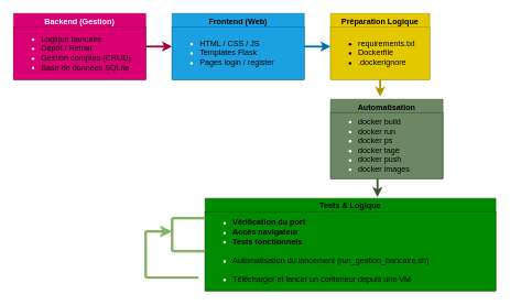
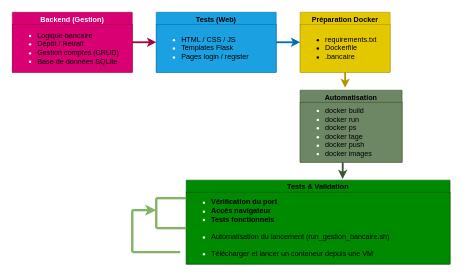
  <mxCell id="0" />
  <mxCell id="1" parent="0" />
  <mxCell id="2" value="" style="edgeStyle=orthogonalEdgeStyle;rounded=0;orthogonalLoop=1;jettySize=auto;html=1;strokeWidth=3;fillColor=#d80073;strokeColor=#A50040;" edge="1" parent="1" source="3"><mxGeometry relative="1" as="geometry"><mxPoint x="260" y="70" as="targetPoint" /></mxGeometry></mxCell>
  <mxCell id="3" value="Backend (Gestion)" style="swimlane;whiteSpace=wrap;html=1;fillColor=#d80073;fontColor=#ffffff;strokeColor=#A50040;" vertex="1" parent="1"><mxGeometry x="20" y="20" width="200" height="100" as="geometry"><mxRectangle x="40" y="50" width="130" height="30" as="alternateBounds" /></mxGeometry></mxCell>
  <mxCell id="4" value="&lt;ul&gt;&lt;li&gt;&lt;font style=&quot;color: light-dark(rgb(0, 0, 0), rgb(0, 0, 0));&quot;&gt;Logique bancaire&amp;nbsp; &amp;nbsp; &amp;nbsp; &amp;nbsp; &amp;nbsp; &amp;nbsp;&amp;nbsp;&lt;/font&gt;&lt;/li&gt;&lt;li&gt;&lt;font style=&quot;color: light-dark(rgb(0, 0, 0), rgb(0, 0, 0));&quot;&gt;Dépôt / Retrait&amp;nbsp; &amp;nbsp; &amp;nbsp; &amp;nbsp; &amp;nbsp; &amp;nbsp; &amp;nbsp; &amp;nbsp; &amp;nbsp;&lt;/font&gt;&lt;/li&gt;&lt;li&gt;&lt;font style=&quot;color: light-dark(rgb(0, 0, 0), rgb(0, 0, 0));&quot;&gt;Gestion comptes (CRUD)&lt;/font&gt;&lt;/li&gt;&lt;li&gt;&lt;font style=&quot;color: light-dark(rgb(0, 0, 0), rgb(0, 0, 0));&quot;&gt;Base de données SQLite&lt;/font&gt;&lt;/li&gt;&lt;/ul&gt;" style="text;html=1;whiteSpace=wrap;strokeColor=#A50040;fillColor=#d80073;align=left;verticalAlign=middle;rounded=0;fontColor=#ffffff;" vertex="1" parent="1"><mxGeometry x="20" y="40" width="200" height="80" as="geometry" /></mxCell>
- <mxCell id="5" value="&lt;font style=&quot;color: light-dark(rgb(0, 0, 0), rgb(0, 0, 0));&quot;&gt;Frontend (Web)&lt;/font&gt;" style="swimlane;whiteSpace=wrap;html=1;fillColor=#1ba1e2;fontColor=#ffffff;strokeColor=#006EAF;" vertex="1" parent="1"><mxGeometry x="260" y="20" width="200" height="100" as="geometry"><mxRectangle x="40" y="50" width="130" height="30" as="alternateBounds" /></mxGeometry></mxCell>
+ <mxCell id="5" value="&lt;font style=&quot;color: light-dark(rgb(0, 0, 0), rgb(0, 0, 0));&quot;&gt;Tests (Web)&lt;/font&gt;" style="swimlane;whiteSpace=wrap;html=1;fillColor=#1ba1e2;fontColor=#ffffff;strokeColor=#006EAF;" vertex="1" parent="1"><mxGeometry x="260" y="20" width="200" height="100" as="geometry"><mxRectangle x="40" y="50" width="130" height="30" as="alternateBounds" /></mxGeometry></mxCell>
  <mxCell id="6" value="&lt;ul&gt;&lt;li&gt;&lt;font style=&quot;color: light-dark(rgb(0, 0, 0), rgb(0, 0, 0));&quot;&gt;HTML / CSS / JS&lt;/font&gt;&lt;/li&gt;&lt;li&gt;&lt;font style=&quot;color: light-dark(rgb(0, 0, 0), rgb(0, 0, 0));&quot;&gt;Templates Flask&lt;/font&gt;&lt;/li&gt;&lt;li&gt;&lt;font style=&quot;color: light-dark(rgb(0, 0, 0), rgb(0, 0, 0));&quot;&gt;Pages login / register&lt;/font&gt;&lt;/li&gt;&lt;/ul&gt;" style="text;html=1;whiteSpace=wrap;strokeColor=#006EAF;fillColor=#1ba1e2;align=left;verticalAlign=middle;rounded=0;fontColor=#ffffff;" vertex="1" parent="1"><mxGeometry x="260" y="40" width="200" height="80" as="geometry" /></mxCell>
- <mxCell id="7" value="&lt;font style=&quot;color: light-dark(rgb(0, 0, 0), rgb(0, 0, 0));&quot;&gt;Préparation Logique&lt;/font&gt;" style="swimlane;whiteSpace=wrap;html=1;fillColor=#e3c800;fontColor=#000000;strokeColor=#B09500;" vertex="1" parent="1"><mxGeometry x="500" y="20" width="150" height="100" as="geometry" /></mxCell>
- <mxCell id="8" value="&lt;ul&gt;&lt;li&gt;&lt;font style=&quot;color: light-dark(rgb(0, 0, 0), rgb(0, 0, 0));&quot;&gt;requirements.txt&lt;/font&gt;&lt;/li&gt;&lt;li&gt;&lt;font style=&quot;color: light-dark(rgb(0, 0, 0), rgb(0, 0, 0));&quot;&gt;Dockerfile&lt;/font&gt;&lt;/li&gt;&lt;li&gt;&lt;font style=&quot;color: light-dark(rgb(0, 0, 0), rgb(0, 0, 0));&quot;&gt;.dockerignore&lt;/font&gt;&lt;/li&gt;&lt;/ul&gt;" style="text;html=1;whiteSpace=wrap;strokeColor=#B09500;fillColor=#e3c800;align=left;verticalAlign=middle;rounded=0;fontColor=#000000;" vertex="1" parent="7"><mxGeometry y="20" width="150" height="80" as="geometry" /></mxCell>
+ <mxCell id="7" value="&lt;font style=&quot;color: light-dark(rgb(0, 0, 0), rgb(0, 0, 0));&quot;&gt;Préparation Docker&lt;/font&gt;" style="swimlane;whiteSpace=wrap;html=1;fillColor=#e3c800;fontColor=#000000;strokeColor=#B09500;" vertex="1" parent="1"><mxGeometry x="500" y="20" width="150" height="100" as="geometry" /></mxCell>
+ <mxCell id="8" value="&lt;ul&gt;&lt;li&gt;&lt;font style=&quot;color: light-dark(rgb(0, 0, 0), rgb(0, 0, 0));&quot;&gt;requirements.txt&lt;/font&gt;&lt;/li&gt;&lt;li&gt;&lt;font style=&quot;color: light-dark(rgb(0, 0, 0), rgb(0, 0, 0));&quot;&gt;Dockerfile&lt;/font&gt;&lt;/li&gt;&lt;li&gt;&lt;font style=&quot;color: light-dark(rgb(0, 0, 0), rgb(0, 0, 0));&quot;&gt;.bancaire&lt;/font&gt;&lt;/li&gt;&lt;/ul&gt;" style="text;html=1;whiteSpace=wrap;strokeColor=#B09500;fillColor=#e3c800;align=left;verticalAlign=middle;rounded=0;fontColor=#000000;" vertex="1" parent="7"><mxGeometry y="20" width="150" height="80" as="geometry" /></mxCell>
  <mxCell id="9" value="&lt;font style=&quot;color: light-dark(rgb(0, 0, 0), rgb(0, 0, 0));&quot;&gt;Automatisation&lt;/font&gt;" style="swimlane;whiteSpace=wrap;html=1;fillColor=#6d8764;fontColor=#ffffff;strokeColor=#3A5431;" vertex="1" parent="1"><mxGeometry x="500" y="150" width="170" height="120" as="geometry" /></mxCell>
  <mxCell id="10" value="&lt;ul&gt;&lt;li&gt;&lt;font style=&quot;color: light-dark(rgb(0, 0, 0), rgb(0, 0, 0));&quot;&gt;docker build&lt;/font&gt;&lt;/li&gt;&lt;li&gt;&lt;font style=&quot;color: light-dark(rgb(0, 0, 0), rgb(0, 0, 0));&quot;&gt;docker run&lt;/font&gt;&lt;/li&gt;&lt;li&gt;&lt;font style=&quot;color: light-dark(rgb(0, 0, 0), rgb(0, 0, 0));&quot;&gt;docker ps&lt;/font&gt;&lt;/li&gt;&lt;li&gt;&lt;font style=&quot;color: light-dark(rgb(0, 0, 0), rgb(0, 0, 0));&quot;&gt;docker tage&lt;/font&gt;&lt;/li&gt;&lt;li&gt;&lt;font style=&quot;color: light-dark(rgb(0, 0, 0), rgb(0, 0, 0));&quot;&gt;docker push&lt;/font&gt;&lt;/li&gt;&lt;li&gt;&lt;font style=&quot;color: light-dark(rgb(0, 0, 0), rgb(0, 0, 0));&quot;&gt;docker images&lt;/font&gt;&lt;/li&gt;&lt;/ul&gt;" style="text;html=1;whiteSpace=wrap;strokeColor=#3A5431;fillColor=#6d8764;align=left;verticalAlign=middle;rounded=0;fontColor=#ffffff;" vertex="1" parent="9"><mxGeometry y="20" width="170" height="100" as="geometry" /></mxCell>
- <mxCell id="11" value="&lt;font style=&quot;color: light-dark(rgb(0, 0, 0), rgb(0, 0, 0));&quot;&gt;Tests &amp;amp; Logique&lt;/font&gt;" style="swimlane;whiteSpace=wrap;html=1;fillColor=#008a00;strokeColor=#005700;fontColor=#ffffff;" vertex="1" parent="1"><mxGeometry x="310" y="300" width="440" height="140" as="geometry" /></mxCell>
+ <mxCell id="11" value="&lt;font style=&quot;color: light-dark(rgb(0, 0, 0), rgb(0, 0, 0));&quot;&gt;Tests &amp;amp; Validation&lt;/font&gt;" style="swimlane;whiteSpace=wrap;html=1;fillColor=#008a00;strokeColor=#005700;fontColor=#ffffff;" vertex="1" parent="1"><mxGeometry x="310" y="300" width="440" height="140" as="geometry" /></mxCell>
  <mxCell id="12" value="&lt;ul&gt;&lt;li&gt;&lt;b&gt;&lt;font style=&quot;color: light-dark(rgb(0, 0, 0), rgb(0, 0, 0));&quot;&gt;Vérification du port&lt;/font&gt;&lt;/b&gt;&lt;/li&gt;&lt;li&gt;&lt;b&gt;&lt;font style=&quot;color: light-dark(rgb(0, 0, 0), rgb(0, 0, 0));&quot;&gt;Accès navigateur&lt;/font&gt;&lt;/b&gt;&lt;/li&gt;&lt;li&gt;&lt;font style=&quot;color: light-dark(rgb(0, 0, 0), rgb(0, 0, 0));&quot;&gt;&lt;b&gt;&lt;font&gt;Tests fonctionnels&lt;/font&gt;&lt;/b&gt;&lt;br&gt;&lt;br&gt;&lt;/font&gt;&lt;/li&gt;&lt;li&gt;&lt;font style=&quot;color: light-dark(rgb(0, 0, 0), rgb(0, 0, 0));&quot;&gt;Automatisation du lancement (run_gestion_bancaire.sh)&lt;br&gt;&lt;br&gt;&lt;/font&gt;&lt;/li&gt;&lt;li&gt;&lt;font style=&quot;color: light-dark(rgb(0, 0, 0), rgb(0, 0, 0));&quot;&gt;Télécharger et lancer un conteneur depuis une VM&lt;/font&gt;&lt;/li&gt;&lt;/ul&gt;" style="text;html=1;whiteSpace=wrap;strokeColor=#005700;fillColor=#008a00;align=left;verticalAlign=middle;rounded=0;fontColor=#ffffff;" vertex="1" parent="11"><mxGeometry y="20" width="440" height="120" as="geometry" /></mxCell>
  <mxCell id="13" value="" style="endArrow=none;html=1;rounded=0;strokeWidth=4;fillColor=#d5e8d4;gradientColor=#97d077;strokeColor=#82b366;" edge="1" parent="11"><mxGeometry width="50" height="50" relative="1" as="geometry"><mxPoint x="-90" y="120" as="sourcePoint" /><mxPoint x="-10" y="120" as="targetPoint" /></mxGeometry></mxCell>
  <mxCell id="14" value="" style="edgeStyle=orthogonalEdgeStyle;rounded=0;orthogonalLoop=1;jettySize=auto;html=1;exitX=1;exitY=0.5;exitDx=0;exitDy=0;strokeWidth=3;fillColor=#1ba1e2;strokeColor=#006EAF;" edge="1" parent="1" source="5"><mxGeometry relative="1" as="geometry"><mxPoint x="470" y="70" as="sourcePoint" /><mxPoint x="500" y="70" as="targetPoint" /></mxGeometry></mxCell>
  <mxCell id="15" value="" style="endArrow=classic;html=1;rounded=0;exitX=0.5;exitY=1;exitDx=0;exitDy=0;strokeWidth=3;fillColor=#e3c800;strokeColor=#B09500;" edge="1" parent="1" source="7"><mxGeometry width="50" height="50" relative="1" as="geometry"><mxPoint x="410" y="290" as="sourcePoint" /><mxPoint x="575" y="146" as="targetPoint" /></mxGeometry></mxCell>
  <mxCell id="16" value="" style="endArrow=classic;html=1;rounded=0;entryX=0.593;entryY=-0.014;entryDx=0;entryDy=0;entryPerimeter=0;fillColor=#6d8764;strokeColor=#3A5431;strokeWidth=3;" edge="1" parent="1" target="11"><mxGeometry width="50" height="50" relative="1" as="geometry"><mxPoint x="571" y="270" as="sourcePoint" /><mxPoint x="580" y="320" as="targetPoint" /></mxGeometry></mxCell>
  <mxCell id="17" value="" style="endArrow=none;html=1;rounded=0;strokeWidth=4;fillColor=#d5e8d4;gradientColor=#97d077;strokeColor=#82b366;" edge="1" parent="1"><mxGeometry width="50" height="50" relative="1" as="geometry"><mxPoint x="260" y="380" as="sourcePoint" /><mxPoint x="260" y="330" as="targetPoint" /></mxGeometry></mxCell>
  <mxCell id="18" value="" style="endArrow=none;html=1;rounded=0;strokeWidth=4;fillColor=#d5e8d4;gradientColor=#97d077;strokeColor=#82b366;" edge="1" parent="1"><mxGeometry width="50" height="50" relative="1" as="geometry"><mxPoint x="310" y="330" as="sourcePoint" /><mxPoint x="260" y="330" as="targetPoint" /></mxGeometry></mxCell>
  <mxCell id="19" value="" style="endArrow=none;html=1;rounded=0;strokeWidth=4;fillColor=#d5e8d4;gradientColor=#97d077;strokeColor=#82b366;" edge="1" parent="1" target="12"><mxGeometry width="50" height="50" relative="1" as="geometry"><mxPoint x="260" y="380" as="sourcePoint" /><mxPoint x="290" y="380" as="targetPoint" /></mxGeometry></mxCell>
  <mxCell id="20" value="" style="endArrow=classic;html=1;rounded=0;strokeWidth=4;fillColor=#d5e8d4;gradientColor=#97d077;strokeColor=#82b366;" edge="1" parent="1"><mxGeometry width="50" height="50" relative="1" as="geometry"><mxPoint x="220" y="350" as="sourcePoint" /><mxPoint x="260" y="350" as="targetPoint" /></mxGeometry></mxCell>
  <mxCell id="21" value="" style="endArrow=none;html=1;rounded=0;strokeWidth=4;fillColor=#d5e8d4;gradientColor=#97d077;strokeColor=#82b366;" edge="1" parent="1"><mxGeometry width="50" height="50" relative="1" as="geometry"><mxPoint x="220" y="420" as="sourcePoint" /><mxPoint x="220" y="350" as="targetPoint" /></mxGeometry></mxCell>
